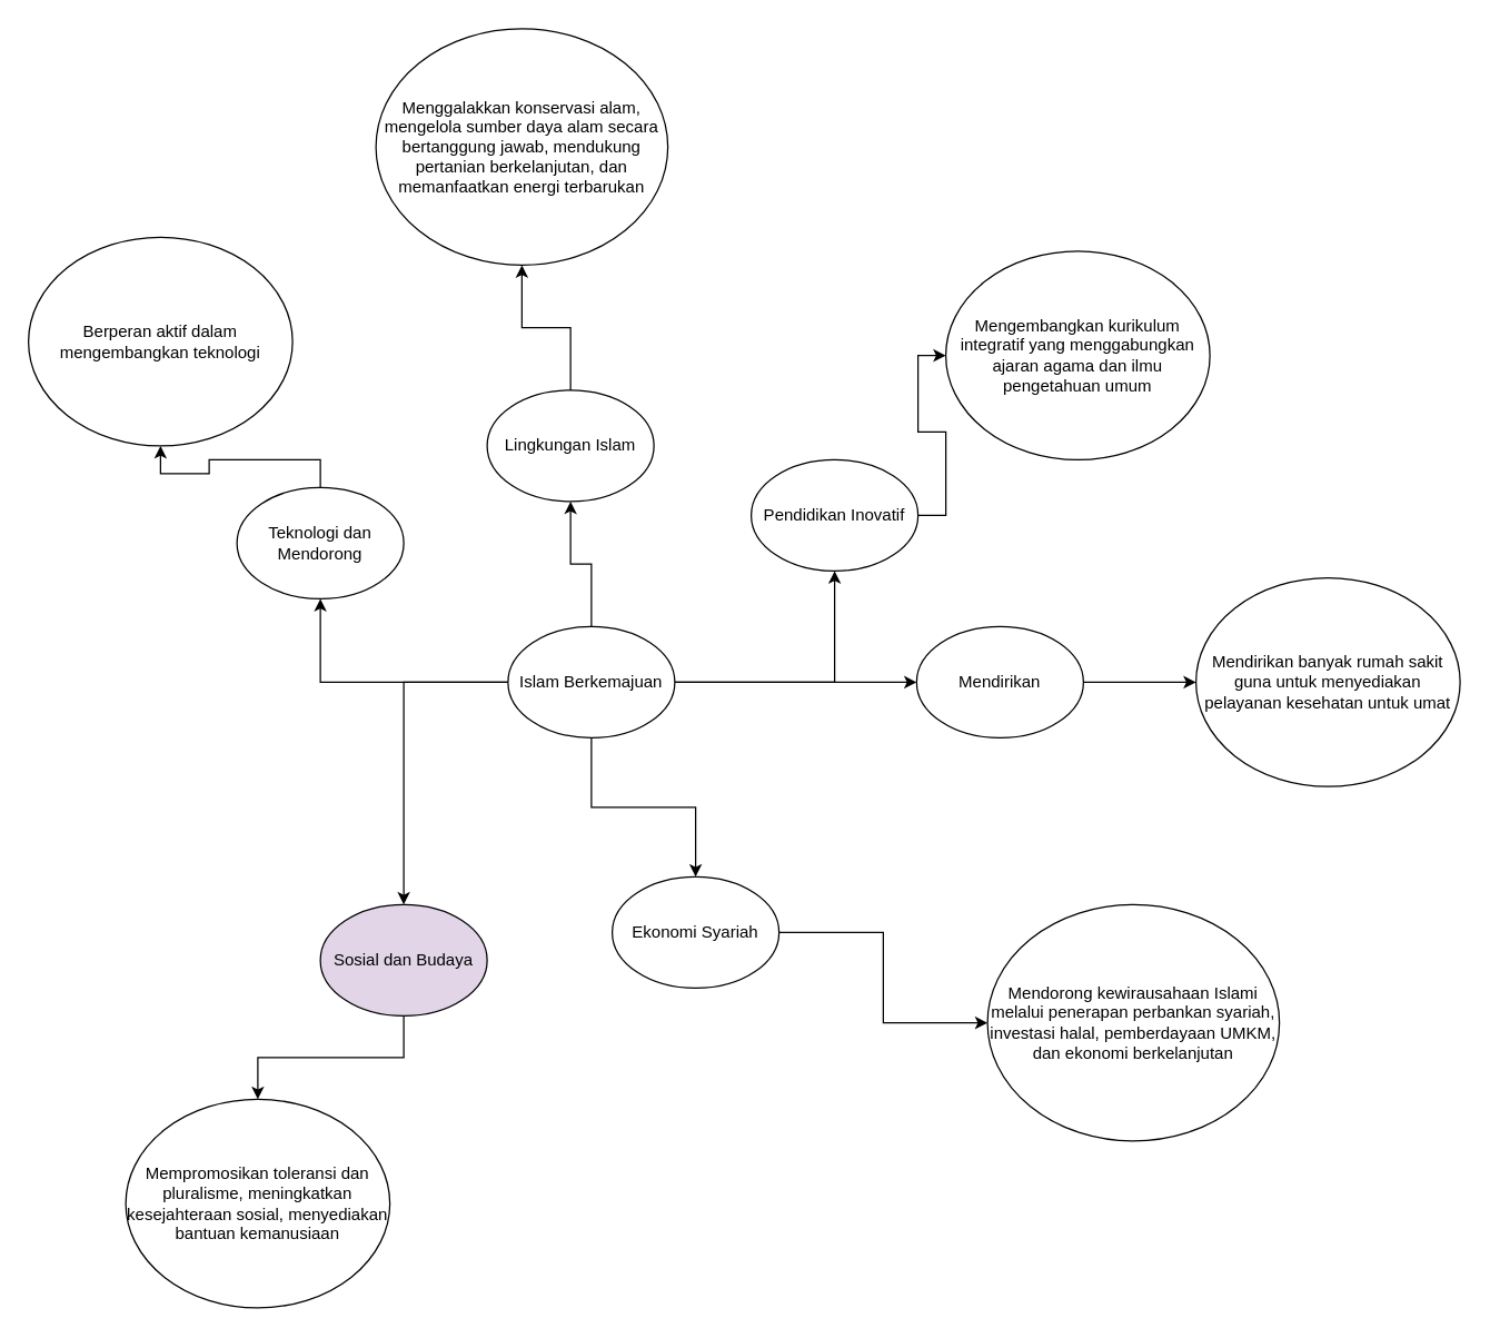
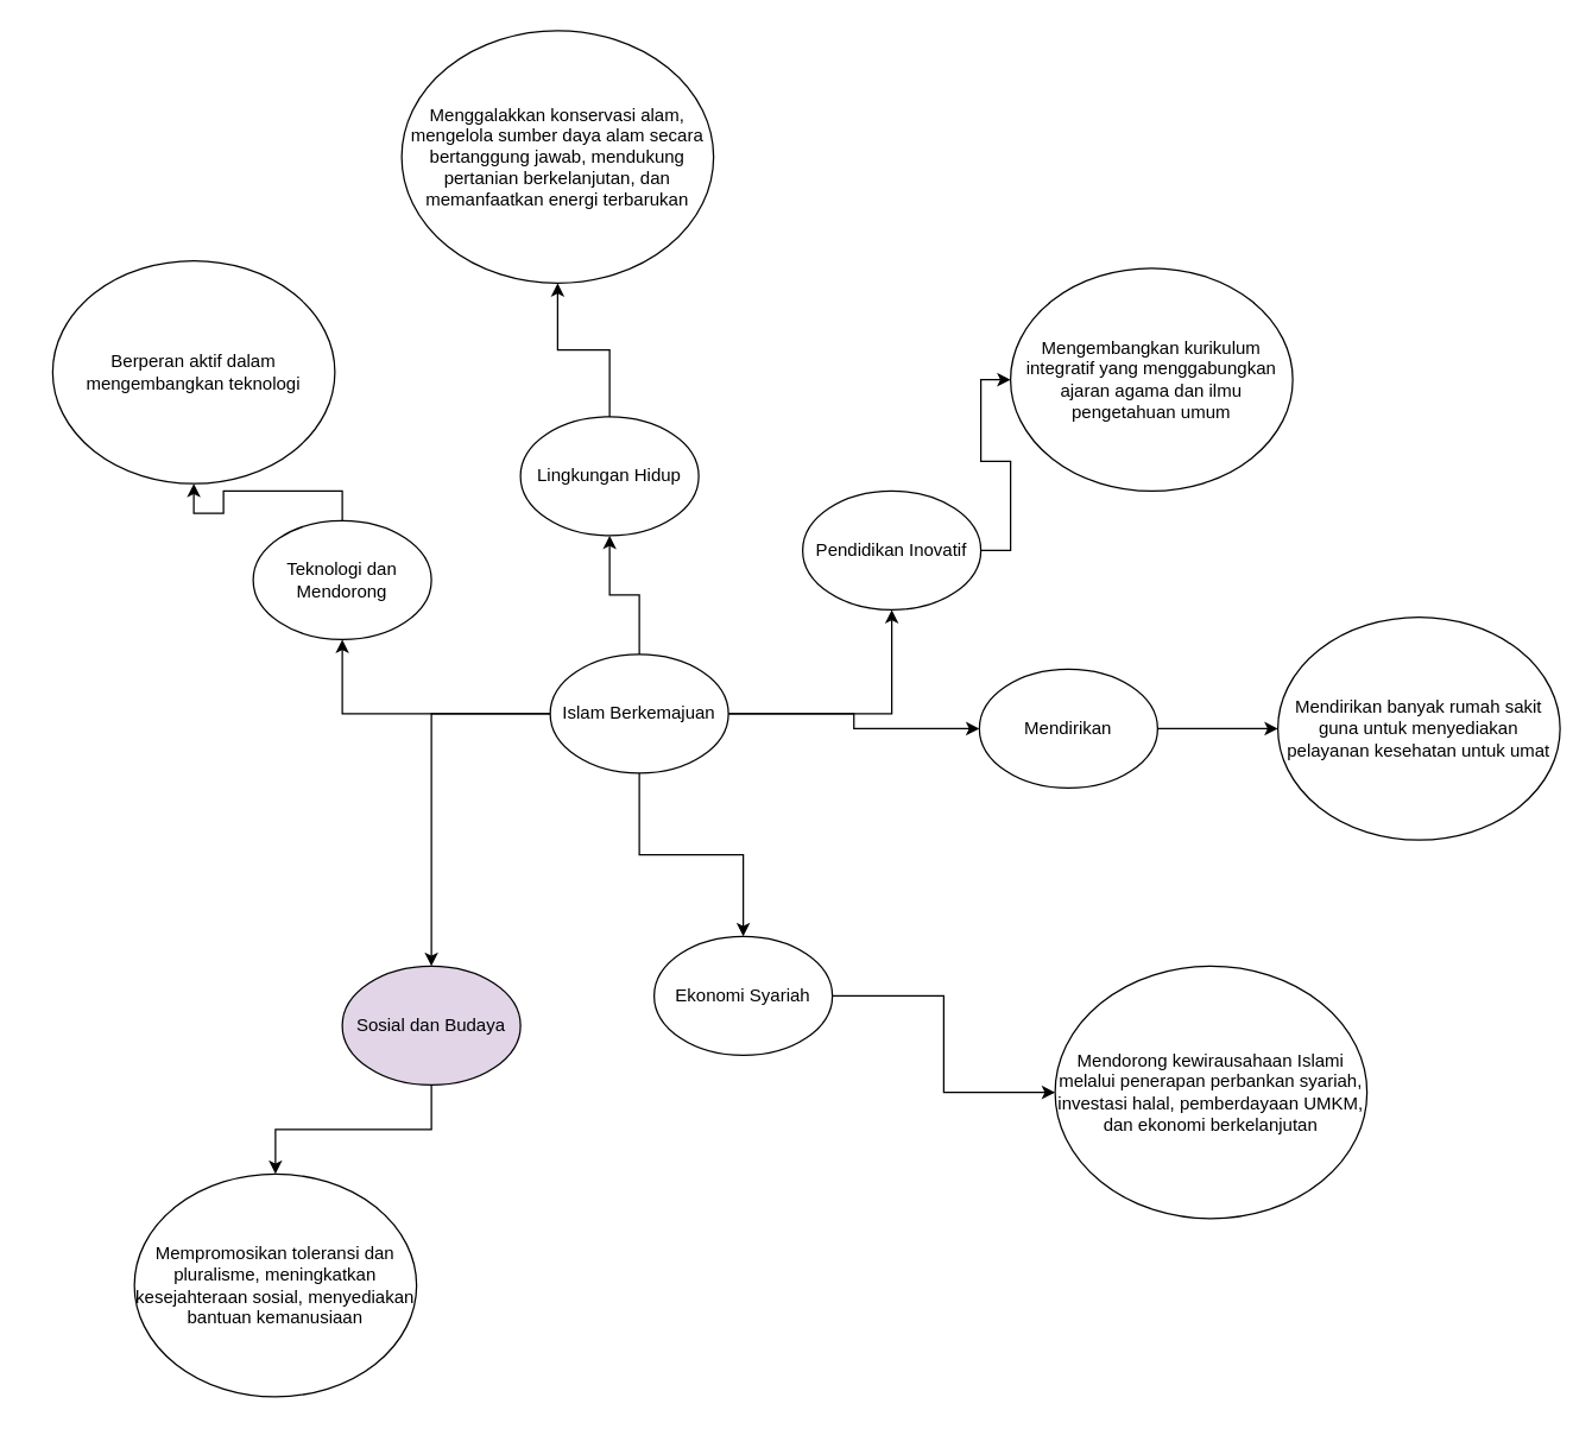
  <mxCell id="0" />
  <mxCell id="1" parent="0" />
  <mxCell id="2" style="edgeStyle=orthogonalEdgeStyle;rounded=0;orthogonalLoop=1;jettySize=auto;html=1;" edge="1" parent="1" source="8" target="16"><mxGeometry relative="1" as="geometry" /></mxCell>
  <mxCell id="3" style="edgeStyle=orthogonalEdgeStyle;rounded=0;orthogonalLoop=1;jettySize=auto;html=1;" edge="1" parent="1" source="8" target="18"><mxGeometry relative="1" as="geometry" /></mxCell>
  <mxCell id="4" style="edgeStyle=orthogonalEdgeStyle;rounded=0;orthogonalLoop=1;jettySize=auto;html=1;" edge="1" parent="1" source="8" target="10"><mxGeometry relative="1" as="geometry" /></mxCell>
  <mxCell id="5" style="edgeStyle=orthogonalEdgeStyle;rounded=0;orthogonalLoop=1;jettySize=auto;html=1;" edge="1" parent="1" source="8" target="20"><mxGeometry relative="1" as="geometry" /></mxCell>
  <mxCell id="6" style="edgeStyle=orthogonalEdgeStyle;rounded=0;orthogonalLoop=1;jettySize=auto;html=1;" edge="1" parent="1" source="8" target="12"><mxGeometry relative="1" as="geometry" /></mxCell>
  <mxCell id="7" style="edgeStyle=orthogonalEdgeStyle;rounded=0;orthogonalLoop=1;jettySize=auto;html=1;" edge="1" parent="1" source="8" target="14"><mxGeometry relative="1" as="geometry" /></mxCell>
- <mxCell id="8" value="Islam Berkemajuan" style="ellipse;whiteSpace=wrap;html=1;" vertex="1" parent="1"><mxGeometry x="365" y="450" width="120" height="80" as="geometry" /></mxCell>
+ <mxCell id="8" value="Islam Berkemajuan" style="ellipse;whiteSpace=wrap;html=1;" vertex="1" parent="1"><mxGeometry x="370" y="440" width="120" height="80" as="geometry" /></mxCell>
  <mxCell id="9" style="edgeStyle=orthogonalEdgeStyle;rounded=0;orthogonalLoop=1;jettySize=auto;html=1;" edge="1" parent="1" source="10" target="21"><mxGeometry relative="1" as="geometry" /></mxCell>
  <mxCell id="10" value="Pendidikan Inovatif" style="ellipse;whiteSpace=wrap;html=1;" vertex="1" parent="1"><mxGeometry x="540" y="330" width="120" height="80" as="geometry" /></mxCell>
  <mxCell id="11" style="edgeStyle=orthogonalEdgeStyle;rounded=0;orthogonalLoop=1;jettySize=auto;html=1;" edge="1" parent="1" source="12" target="23"><mxGeometry relative="1" as="geometry" /></mxCell>
  <mxCell id="12" value="Ekonomi Syariah" style="ellipse;whiteSpace=wrap;html=1;" vertex="1" parent="1"><mxGeometry x="440" y="630" width="120" height="80" as="geometry" /></mxCell>
  <mxCell id="13" value="" style="edgeStyle=orthogonalEdgeStyle;rounded=0;orthogonalLoop=1;jettySize=auto;html=1;" edge="1" parent="1" source="14" target="24"><mxGeometry relative="1" as="geometry" /></mxCell>
  <mxCell id="14" value="Sosial dan Budaya" style="ellipse;whiteSpace=wrap;html=1;fillColor=#e1d5e7;" vertex="1" parent="1"><mxGeometry x="230" y="650" width="120" height="80" as="geometry" /></mxCell>
  <mxCell id="15" style="edgeStyle=orthogonalEdgeStyle;rounded=0;orthogonalLoop=1;jettySize=auto;html=1;" edge="1" parent="1" source="16" target="25"><mxGeometry relative="1" as="geometry" /></mxCell>
  <mxCell id="16" value="Teknologi dan Mendorong" style="ellipse;whiteSpace=wrap;html=1;" vertex="1" parent="1"><mxGeometry x="170" y="350" width="120" height="80" as="geometry" /></mxCell>
  <mxCell id="17" value="" style="edgeStyle=orthogonalEdgeStyle;rounded=0;orthogonalLoop=1;jettySize=auto;html=1;" edge="1" parent="1" source="18" target="26"><mxGeometry relative="1" as="geometry" /></mxCell>
- <mxCell id="18" value="Lingkungan Islam" style="ellipse;whiteSpace=wrap;html=1;" vertex="1" parent="1"><mxGeometry x="350" y="280" width="120" height="80" as="geometry" /></mxCell>
+ <mxCell id="18" value="Lingkungan Hidup" style="ellipse;whiteSpace=wrap;html=1;" vertex="1" parent="1"><mxGeometry x="350" y="280" width="120" height="80" as="geometry" /></mxCell>
  <mxCell id="19" value="" style="edgeStyle=orthogonalEdgeStyle;rounded=0;orthogonalLoop=1;jettySize=auto;html=1;" edge="1" parent="1" source="20" target="22"><mxGeometry relative="1" as="geometry" /></mxCell>
  <mxCell id="20" value="Mendirikan" style="ellipse;whiteSpace=wrap;html=1;" vertex="1" parent="1"><mxGeometry x="659" y="450" width="120" height="80" as="geometry" /></mxCell>
  <mxCell id="21" value="Mengembangkan kurikulum integratif yang menggabungkan ajaran agama dan ilmu pengetahuan umum" style="ellipse;whiteSpace=wrap;html=1;" vertex="1" parent="1"><mxGeometry x="680" y="180" width="190" height="150" as="geometry" /></mxCell>
  <mxCell id="22" value="Mendirikan banyak rumah sakit guna untuk menyediakan pelayanan kesehatan untuk umat" style="ellipse;whiteSpace=wrap;html=1;" vertex="1" parent="1"><mxGeometry x="860" y="415" width="190" height="150" as="geometry" /></mxCell>
  <mxCell id="23" value="Mendorong kewirausahaan Islami melalui penerapan perbankan syariah, investasi halal, pemberdayaan UMKM, dan ekonomi berkelanjutan" style="ellipse;whiteSpace=wrap;html=1;" vertex="1" parent="1"><mxGeometry x="710" y="650" width="210" height="170" as="geometry" /></mxCell>
  <mxCell id="24" value="Mempromosikan toleransi dan pluralisme, meningkatkan kesejahteraan sosial, menyediakan bantuan kemanusiaan" style="ellipse;whiteSpace=wrap;html=1;" vertex="1" parent="1"><mxGeometry x="90" y="790" width="190" height="150" as="geometry" /></mxCell>
- <mxCell id="25" value="Berperan aktif dalam mengembangkan teknologi" style="ellipse;whiteSpace=wrap;html=1;" vertex="1" parent="1"><mxGeometry x="20" y="170" width="190" height="150" as="geometry" /></mxCell>
+ <mxCell id="25" value="Berperan aktif dalam mengembangkan teknologi" style="ellipse;whiteSpace=wrap;html=1;" vertex="1" parent="1"><mxGeometry x="35" y="175" width="190" height="150" as="geometry" /></mxCell>
  <mxCell id="26" value="Menggalakkan konservasi alam, mengelola sumber daya alam secara bertanggung jawab, mendukung pertanian berkelanjutan, dan memanfaatkan energi terbarukan" style="ellipse;whiteSpace=wrap;html=1;" vertex="1" parent="1"><mxGeometry x="270" y="20" width="210" height="170" as="geometry" /></mxCell>
